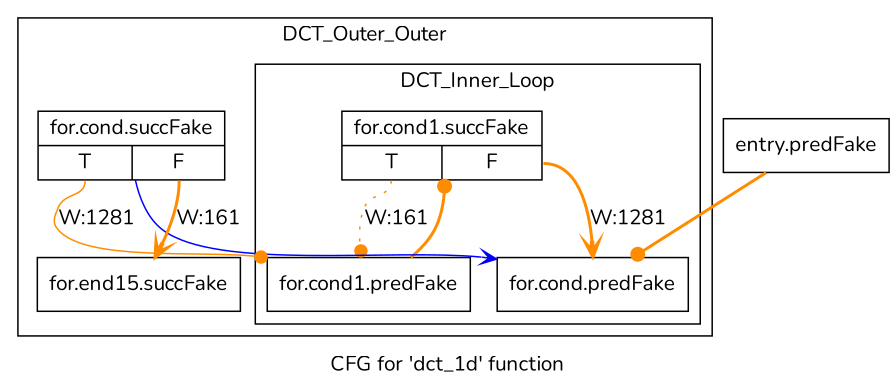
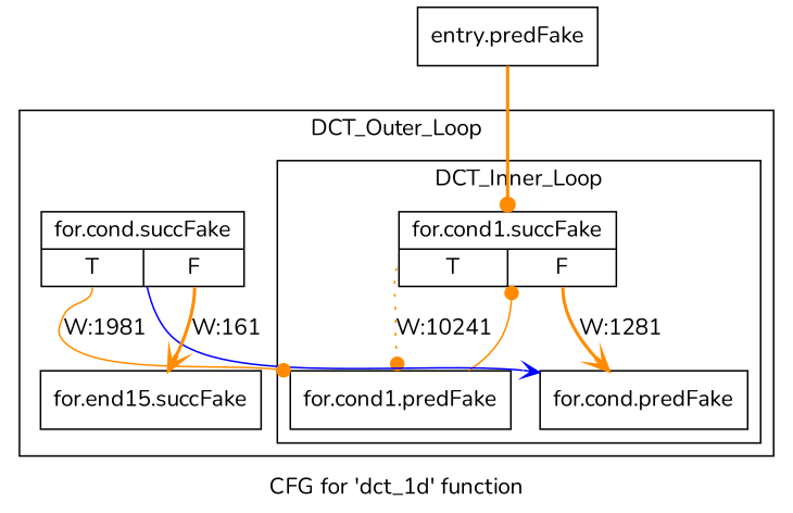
  digraph {
    fontname=Nunito
    label="CFG for 'dct_1d' function"
    node [filename="../../../../Vitis-Tutorials/Getting_Started/Vitis_HLS/reference-files/src/dct.cpp" fontname=Nunito linenumber=28 shape=record]
    edge [arrowhead=dot color=darkorange execusionnum=1280 filename="../../../../Vitis-Tutorials/Getting_Started/Vitis_HLS/reference-files/src/dct.cpp" fontname=Nunito style=solid]
    n1 [label="{for.cond.predFake}"]
    n2 [label="{for.cond1.predFake}" linenumber=30]
    n3 [label="{for.cond1.succFake|{<s0>T|<s1>F}}" linenumber=30]
    n4 [label="{for.cond.succFake|{<s0>T|<s1>F}}"]
    n5 [label="{for.end15.succFake}" linenumber=36]
    n6 [label="{entry.predFake}" filename="" linenumber=""]
    subgraph cluster_1 {
      invocationtime=160
-     label=DCT_Outer_Outer
+     label=DCT_Outer_Loop
      tripcount=1280
      n4
      n5
      subgraph cluster_2 {
        invocationtime=1281
        label=DCT_Inner_Loop
        tripcount=10240
        n1
        n2
        n3
      }
    }
-   n2 -> n3 [execusionnum=11520 style=bold]
+   n2 -> n3 [execusionnum=11520]
    n3 -> n1 [arrowhead=vee label="W:1281" style=bold tailport=s1]
-   n3 -> n2 [execusionnum=10240 label="W:161" memoryops="_ZZ6dct_1dPsS_E15dct_coeff_table_read:31" style=dotted tailport=s0]
+   n3 -> n2 [execusionnum=10240 label="W:10241" memoryops="_ZZ6dct_1dPsS_E15dct_coeff_table_read:31" style=dotted tailport=s0]
    n4 -> n1 [arrowhead=vee color=blue execusionnum=1440]
-   n4 -> n2 [label="W:1281" tailport=s0]
+   n4 -> n2 [label="W:1981" tailport=s0]
    n4 -> n5 [arrowhead=vee execusionnum=160 label="W:161" style=bold tailport=s1]
-   n6 -> n1 [execusionnum=160 style=bold]
+   n6 -> n3 [execusionnum=160 style=bold]
  }
